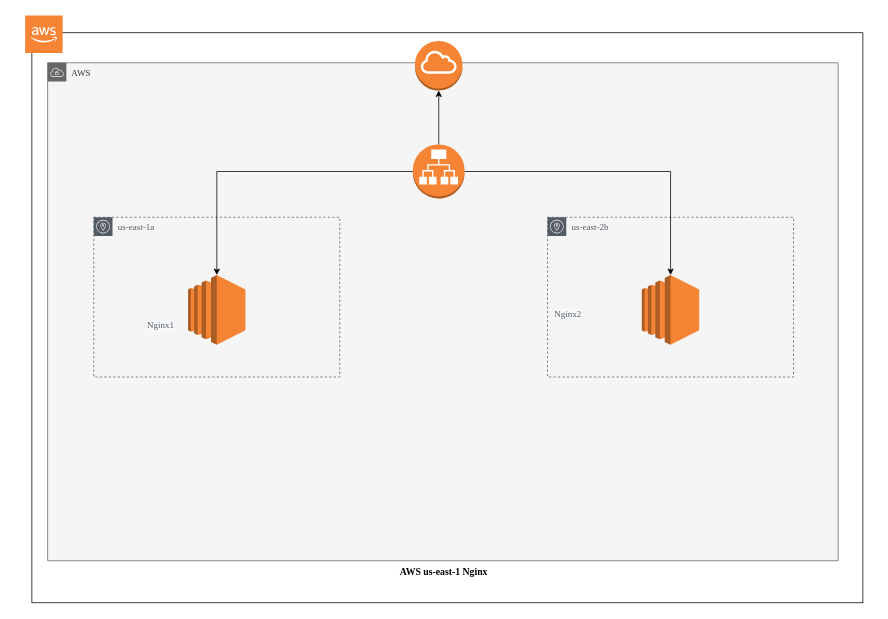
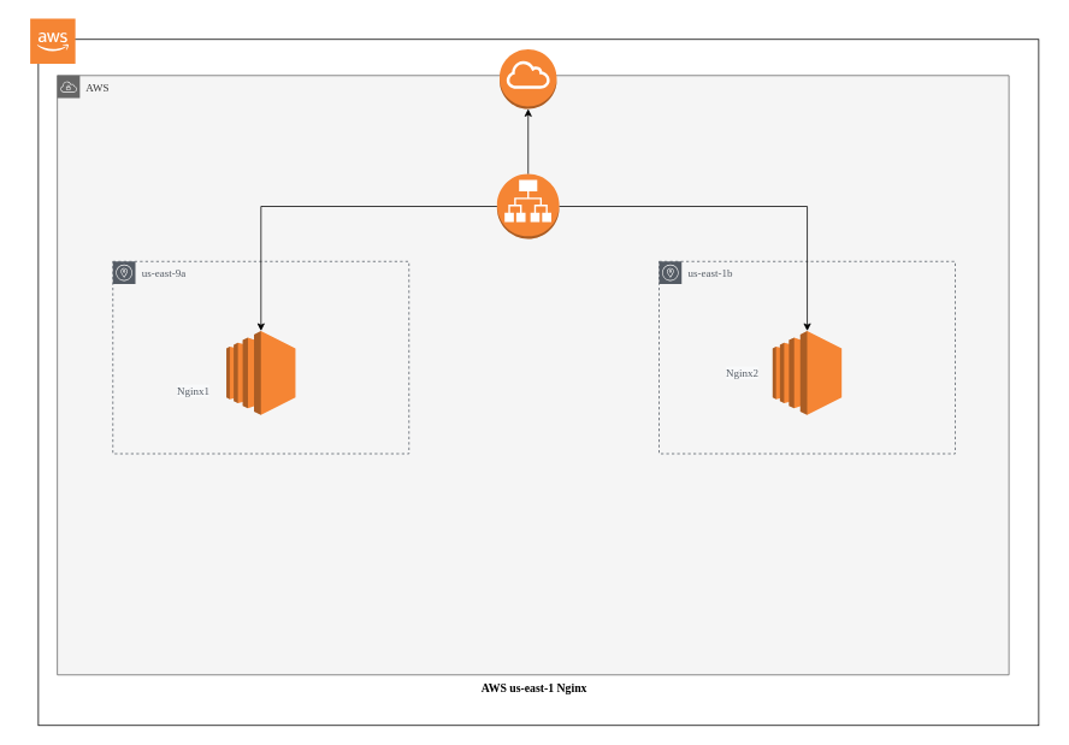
  <mxCell id="0" />
  <mxCell id="1" parent="0" />
  <mxCell id="2" value="" style="rounded=0;whiteSpace=wrap;html=1;fontFamily=Verdana;fontSize=13;" vertex="1" parent="1"><mxGeometry x="42" y="43" width="1108" height="760" as="geometry" /></mxCell>
  <mxCell id="3" value="" style="group" vertex="1" connectable="0" parent="1"><mxGeometry x="20" y="90" width="1142" height="690" as="geometry" /></mxCell>
  <mxCell id="4" value="AWS us-east-1 Nginx" style="text;html=1;strokeColor=none;fillColor=none;align=center;verticalAlign=middle;whiteSpace=wrap;rounded=0;dashed=1;fontStyle=1;fontFamily=Verdana;fontSize=13;" vertex="1" parent="3"><mxGeometry x="360.5" y="657" width="421" height="30" as="geometry" /></mxCell>
  <mxCell id="5" value="AWS" style="sketch=0;outlineConnect=0;html=1;whiteSpace=wrap;fontSize=12;fontStyle=0;shape=mxgraph.aws4.group;grIcon=mxgraph.aws4.group_vpc;strokeColor=#666666;fillColor=#f5f5f5;verticalAlign=top;align=left;spacingLeft=30;dashed=0;fontFamily=Verdana;fontColor=#333333;" vertex="1" parent="3"><mxGeometry x="43" y="-7" width="1054" height="664" as="geometry" /></mxCell>
  <mxCell id="6" value="" style="group" vertex="1" connectable="0" parent="3"><mxGeometry x="104.5" y="102" width="933" height="310" as="geometry" /></mxCell>
- <mxCell id="7" value="us-east-1a" style="sketch=0;outlineConnect=0;gradientColor=none;html=1;whiteSpace=wrap;fontSize=12;fontStyle=0;shape=mxgraph.aws4.group;grIcon=mxgraph.aws4.group_availability_zone;strokeColor=#545B64;fillColor=none;verticalAlign=top;align=left;spacingLeft=30;fontColor=#545B64;dashed=1;fontFamily=Verdana;" vertex="1" parent="6"><mxGeometry y="97" width="328" height="213" as="geometry" /></mxCell>
- <mxCell id="8" value="us-east-2b" style="sketch=0;outlineConnect=0;gradientColor=none;html=1;whiteSpace=wrap;fontSize=12;fontStyle=0;shape=mxgraph.aws4.group;grIcon=mxgraph.aws4.group_availability_zone;strokeColor=#545B64;fillColor=none;verticalAlign=top;align=left;spacingLeft=30;fontColor=#545B64;dashed=1;fontFamily=Verdana;" vertex="1" parent="6"><mxGeometry x="605" y="97" width="328" height="213" as="geometry" /></mxCell>
+ <mxCell id="7" value="us-east-9a" style="sketch=0;outlineConnect=0;gradientColor=none;html=1;whiteSpace=wrap;fontSize=12;fontStyle=0;shape=mxgraph.aws4.group;grIcon=mxgraph.aws4.group_availability_zone;strokeColor=#545B64;fillColor=none;verticalAlign=top;align=left;spacingLeft=30;fontColor=#545B64;dashed=1;fontFamily=Verdana;" vertex="1" parent="6"><mxGeometry y="97" width="328" height="213" as="geometry" /></mxCell>
+ <mxCell id="8" value="us-east-1b" style="sketch=0;outlineConnect=0;gradientColor=none;html=1;whiteSpace=wrap;fontSize=12;fontStyle=0;shape=mxgraph.aws4.group;grIcon=mxgraph.aws4.group_availability_zone;strokeColor=#545B64;fillColor=none;verticalAlign=top;align=left;spacingLeft=30;fontColor=#545B64;dashed=1;fontFamily=Verdana;" vertex="1" parent="6"><mxGeometry x="605" y="97" width="328" height="213" as="geometry" /></mxCell>
  <mxCell id="9" value="" style="outlineConnect=0;dashed=0;verticalLabelPosition=bottom;verticalAlign=top;align=center;html=1;shape=mxgraph.aws3.application_load_balancer;fillColor=#F58534;gradientColor=none;fontFamily=Verdana;fontSize=13;" vertex="1" parent="6"><mxGeometry x="425.5" width="69" height="72" as="geometry" /></mxCell>
  <mxCell id="10" value="" style="outlineConnect=0;dashed=0;verticalLabelPosition=bottom;verticalAlign=top;align=center;html=1;shape=mxgraph.aws3.ec2;fillColor=#F58534;gradientColor=none;fontFamily=Verdana;fontSize=13;" vertex="1" parent="6"><mxGeometry x="125.75" y="174" width="76.5" height="93" as="geometry" /></mxCell>
  <mxCell id="11" style="edgeStyle=orthogonalEdgeStyle;rounded=0;orthogonalLoop=1;jettySize=auto;html=1;fontFamily=Verdana;fontSize=13;" edge="1" parent="6" source="9" target="10"><mxGeometry relative="1" as="geometry" /></mxCell>
  <mxCell id="12" value="" style="outlineConnect=0;dashed=0;verticalLabelPosition=bottom;verticalAlign=top;align=center;html=1;shape=mxgraph.aws3.ec2;fillColor=#F58534;gradientColor=none;fontFamily=Verdana;fontSize=13;" vertex="1" parent="6"><mxGeometry x="730.75" y="174" width="76.5" height="93" as="geometry" /></mxCell>
  <mxCell id="13" style="edgeStyle=orthogonalEdgeStyle;rounded=0;orthogonalLoop=1;jettySize=auto;html=1;fontFamily=Verdana;fontSize=13;" edge="1" parent="6" source="9" target="12"><mxGeometry relative="1" as="geometry" /></mxCell>
  <mxCell id="14" value="&lt;span style=&quot;color: rgb(84 , 91 , 100) ; font-family: &amp;#34;verdana&amp;#34; ; font-size: 12px ; font-style: normal ; font-weight: 400 ; letter-spacing: normal ; text-align: left ; text-indent: 0px ; text-transform: none ; word-spacing: 0px ; background-color: rgb(248 , 249 , 250) ; display: inline ; float: none&quot;&gt;Nginx1&lt;/span&gt;" style="text;whiteSpace=wrap;html=1;fontSize=13;fontFamily=Verdana;" vertex="1" parent="6"><mxGeometry x="69" y="225.5" width="50" height="30" as="geometry" /></mxCell>
- <mxCell id="15" value="&lt;span style=&quot;color: rgb(84 , 91 , 100) ; font-family: &amp;#34;verdana&amp;#34; ; font-size: 12px ; font-style: normal ; font-weight: 400 ; letter-spacing: normal ; text-align: left ; text-indent: 0px ; text-transform: none ; word-spacing: 0px ; background-color: rgb(248 , 249 , 250) ; display: inline ; float: none&quot;&gt;Nginx2&lt;/span&gt;" style="text;whiteSpace=wrap;html=1;fontSize=13;fontFamily=Verdana;" vertex="1" parent="6"><mxGeometry x="612" y="210.5" width="50" height="30" as="geometry" /></mxCell>
+ <mxCell id="15" value="&lt;span style=&quot;color: rgb(84 , 91 , 100) ; font-family: &amp;#34;verdana&amp;#34; ; font-size: 12px ; font-style: normal ; font-weight: 400 ; letter-spacing: normal ; text-align: left ; text-indent: 0px ; text-transform: none ; word-spacing: 0px ; background-color: rgb(248 , 249 , 250) ; display: inline ; float: none&quot;&gt;Nginx2&lt;/span&gt;" style="text;whiteSpace=wrap;html=1;fontSize=13;fontFamily=Verdana;" vertex="1" parent="6"><mxGeometry x="677" y="205.5" width="50" height="30" as="geometry" /></mxCell>
  <mxCell id="16" value="" style="outlineConnect=0;dashed=0;verticalLabelPosition=bottom;verticalAlign=top;align=center;html=1;shape=mxgraph.aws3.internet_gateway;fillColor=#F58534;gradientColor=none;fontFamily=Verdana;fontSize=13;aspect=fixed;" vertex="1" parent="3"><mxGeometry x="532.87" y="-36" width="63.25" height="66" as="geometry" /></mxCell>
  <mxCell id="17" style="edgeStyle=orthogonalEdgeStyle;rounded=0;orthogonalLoop=1;jettySize=auto;html=1;entryX=0.5;entryY=1;entryDx=0;entryDy=0;entryPerimeter=0;fontFamily=Verdana;fontSize=13;" edge="1" parent="3" source="9" target="16"><mxGeometry relative="1" as="geometry" /></mxCell>
  <mxCell id="18" value="" style="outlineConnect=0;dashed=0;verticalLabelPosition=bottom;verticalAlign=top;align=center;html=1;shape=mxgraph.aws3.cloud_2;fillColor=#F58534;gradientColor=none;aspect=fixed;" vertex="1" parent="1"><mxGeometry x="33" y="20" width="50" height="50" as="geometry" /></mxCell>
